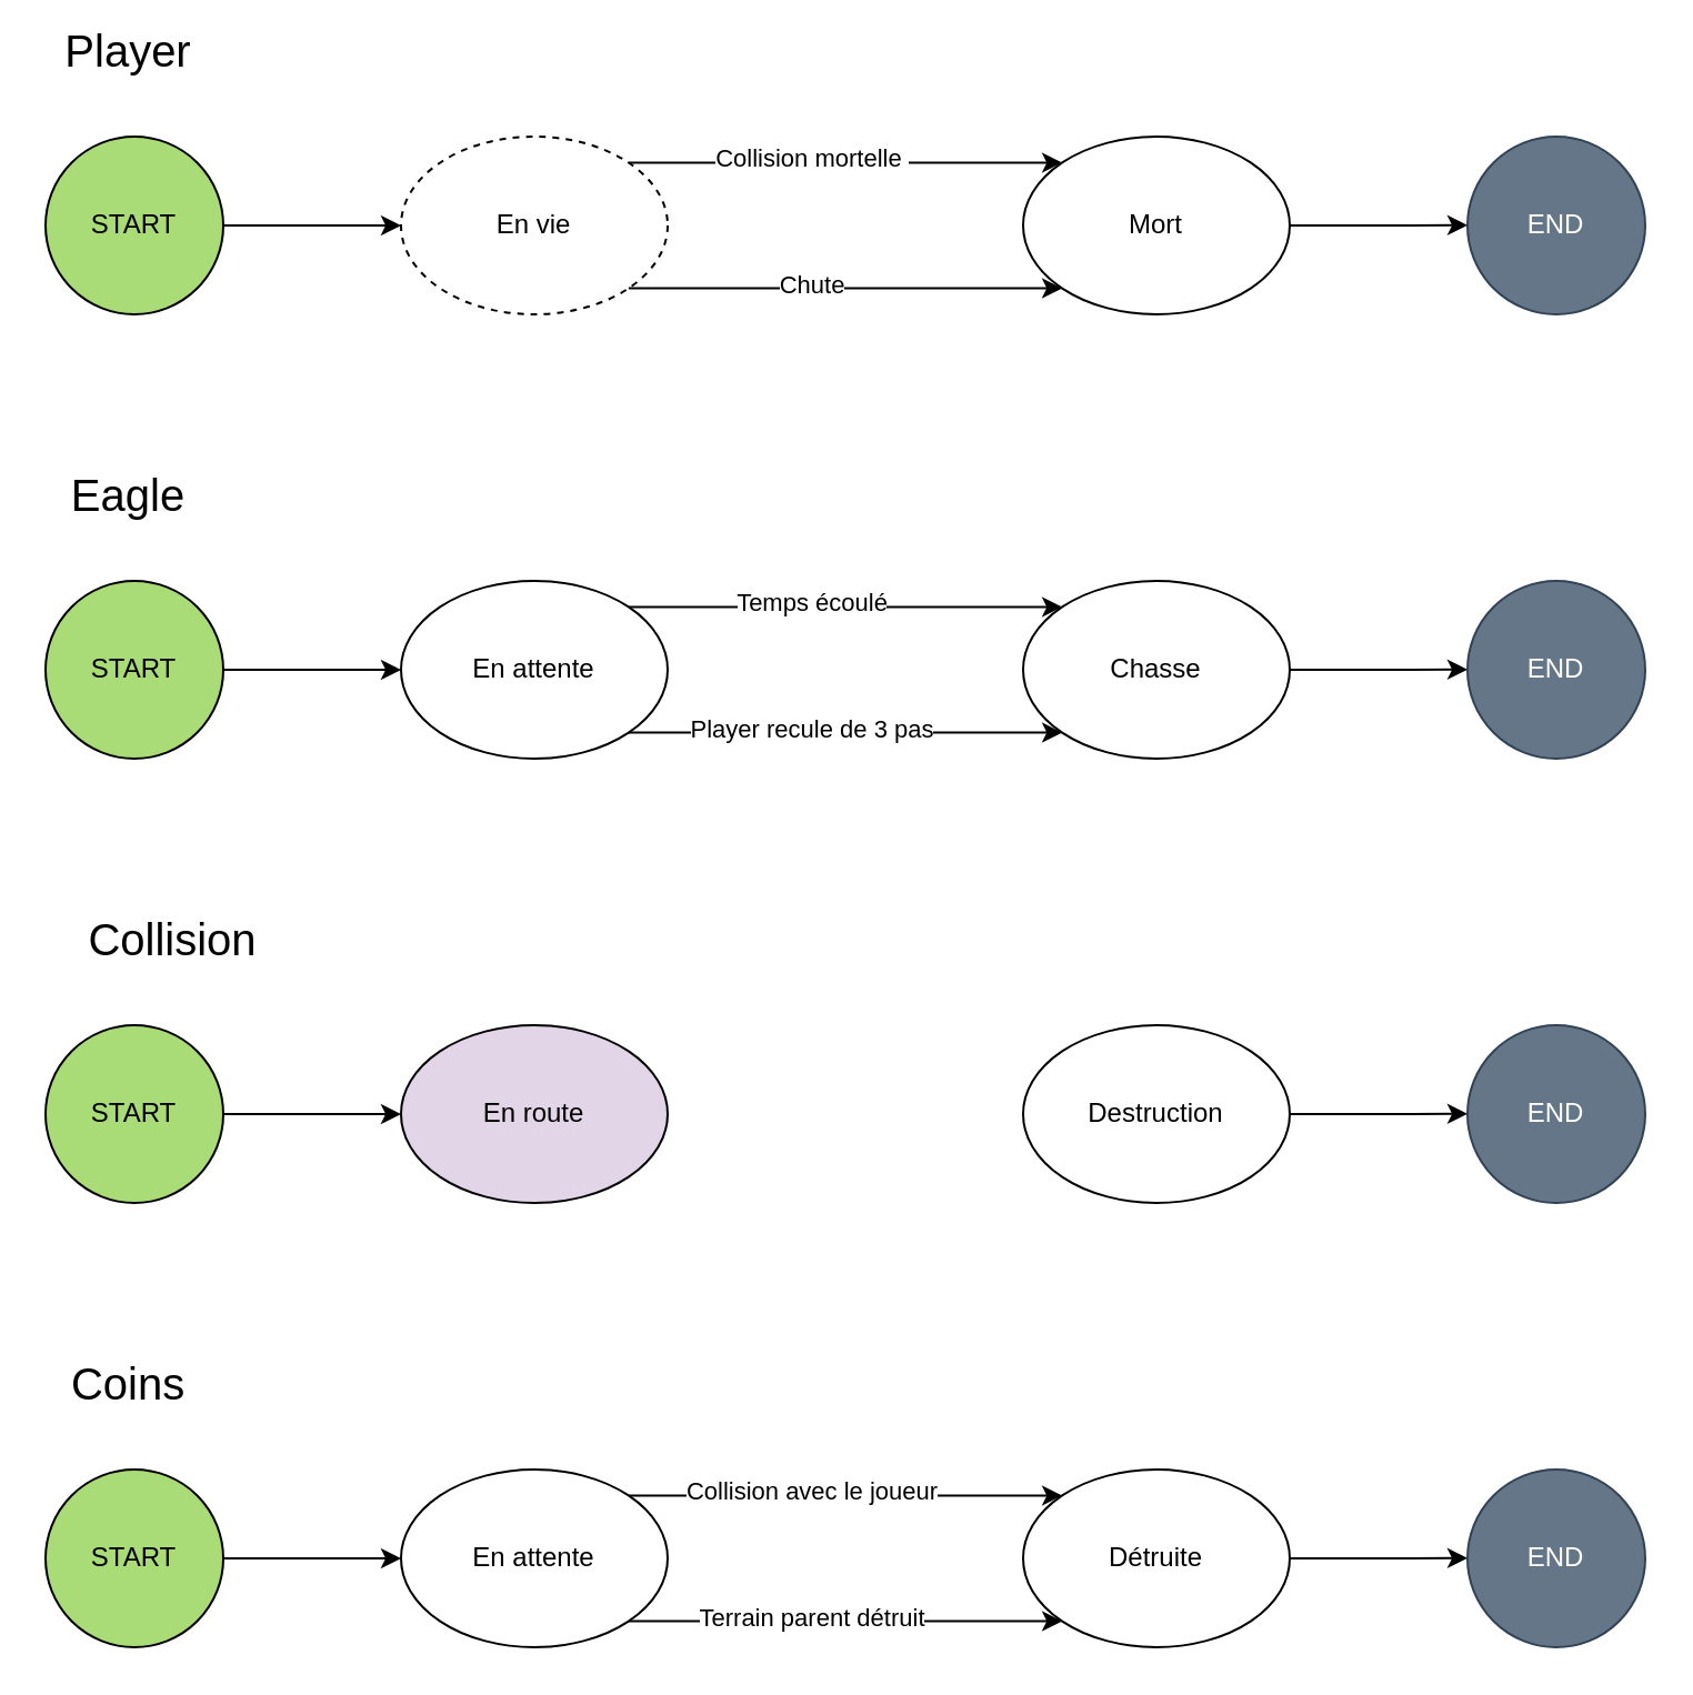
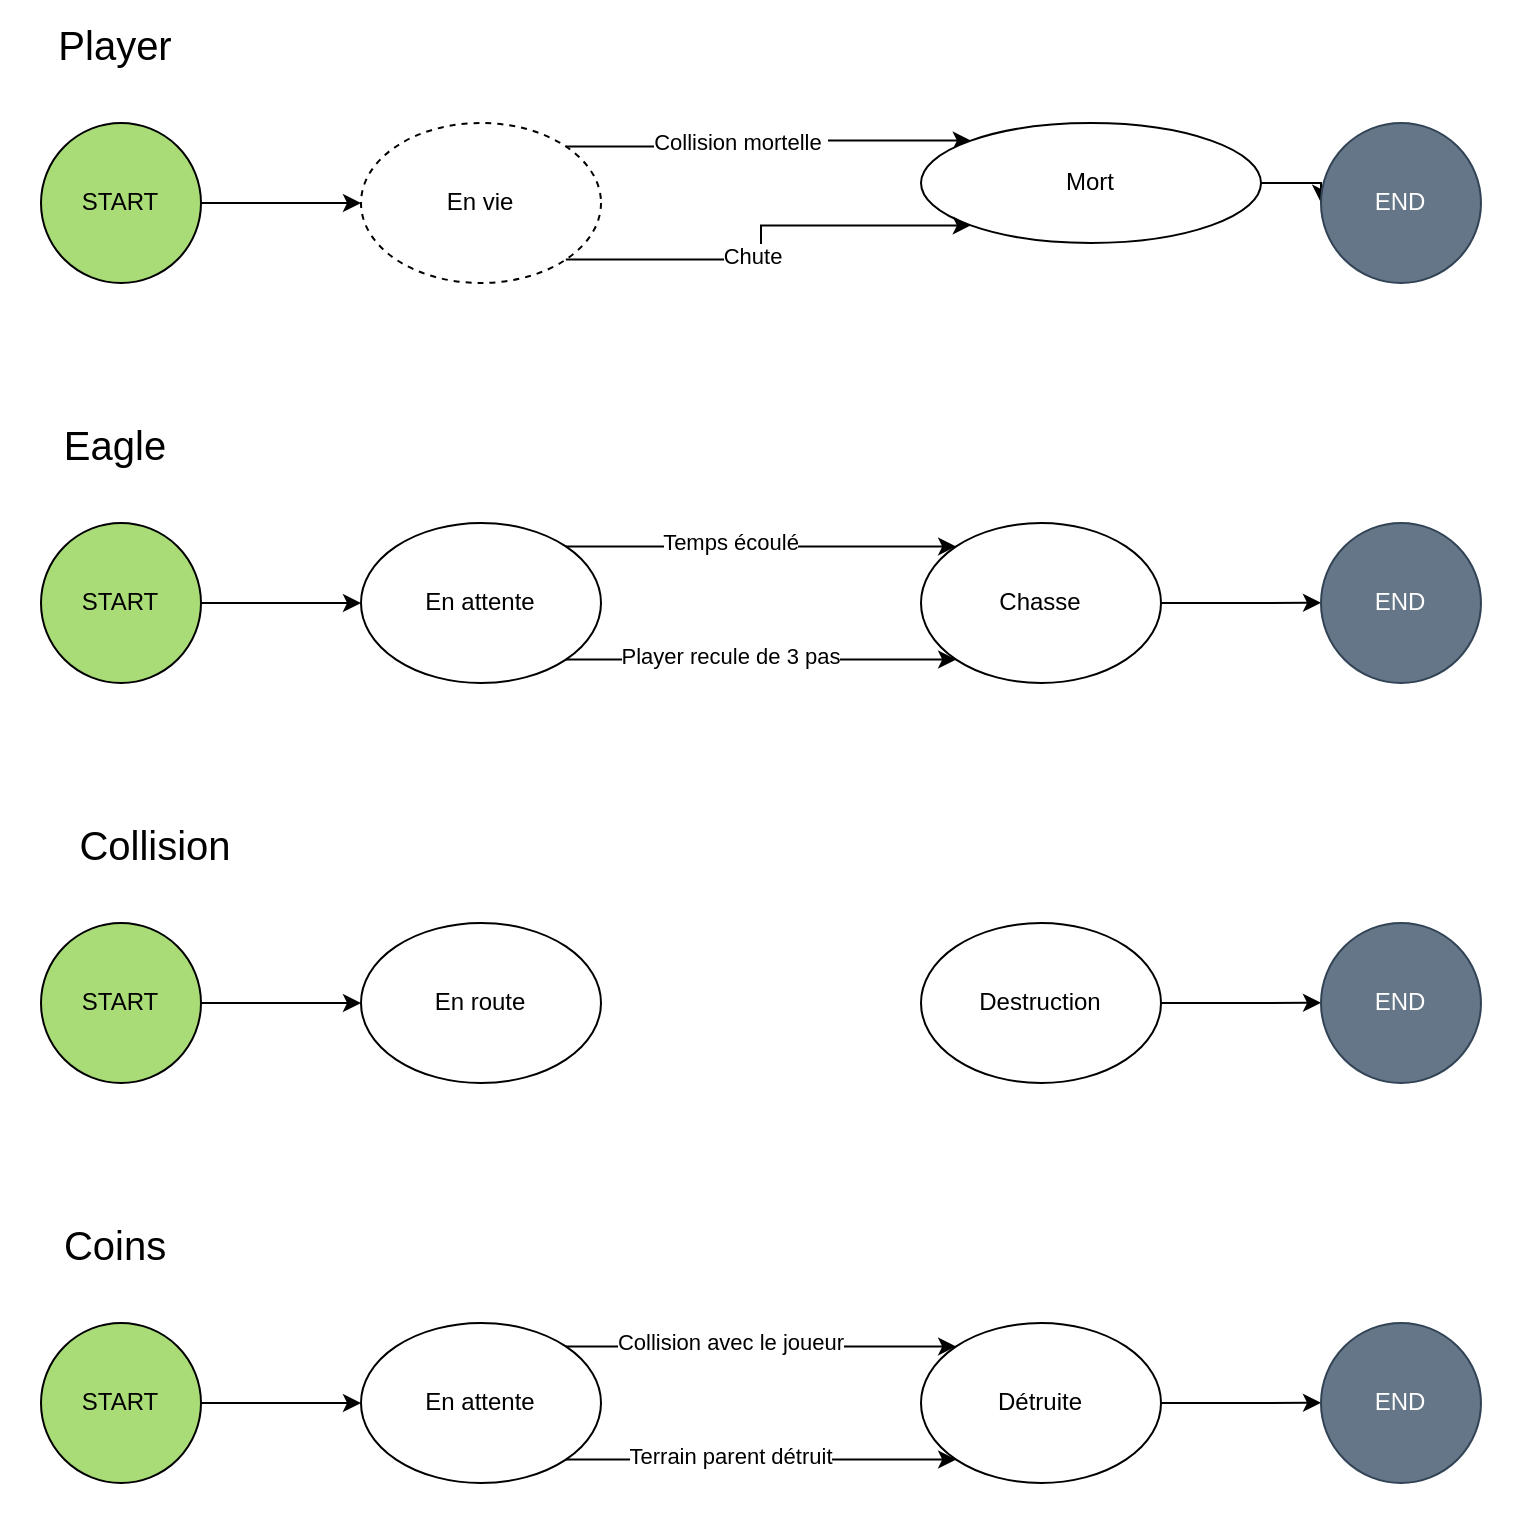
  <mxCell id="0" />
  <mxCell id="1" parent="0" />
  <mxCell id="2" value="START" style="ellipse;whiteSpace=wrap;html=1;fillColor=#a9dc76;" parent="1" vertex="1" connectable="0"><mxGeometry x="20" y="61" width="80" height="80" as="geometry" /></mxCell>
  <mxCell id="3" style="edgeStyle=orthogonalEdgeStyle;rounded=0;orthogonalLoop=1;jettySize=auto;html=1;exitX=0;exitY=0.5;exitDx=0;exitDy=0;endArrow=none;endFill=0;startArrow=classic;startFill=1;" parent="1" source="4" edge="1"><mxGeometry relative="1" as="geometry"><mxPoint x="100" y="101" as="targetPoint" /><mxPoint x="170" y="261" as="sourcePoint" /></mxGeometry></mxCell>
  <mxCell id="4" value="En vie" style="ellipse;whiteSpace=wrap;html=1;dashed=1;" parent="1" vertex="1"><mxGeometry x="180" y="61" width="120" height="80" as="geometry" /></mxCell>
  <mxCell id="5" value="" style="edgeStyle=orthogonalEdgeStyle;rounded=0;orthogonalLoop=1;jettySize=auto;html=1;exitX=1;exitY=0;exitDx=0;exitDy=0;entryX=0;entryY=0;entryDx=0;entryDy=0;" parent="1" source="4" target="8" edge="1"><mxGeometry relative="1" as="geometry"><mxPoint x="300" y="101" as="sourcePoint" /><mxPoint x="500" y="381" as="targetPoint" /><Array as="points" /></mxGeometry></mxCell>
  <mxCell id="6" value="Collision mortelle&amp;nbsp;" style="edgeLabel;html=1;align=center;verticalAlign=middle;resizable=0;points=[];" parent="5" vertex="1" connectable="0"><mxGeometry x="-0.155" y="2" relative="1" as="geometry"><mxPoint as="offset" /></mxGeometry></mxCell>
  <mxCell id="7" style="edgeStyle=orthogonalEdgeStyle;rounded=0;orthogonalLoop=1;jettySize=auto;html=1;exitX=1;exitY=0.5;exitDx=0;exitDy=0;" parent="1" source="8" edge="1"><mxGeometry relative="1" as="geometry"><mxPoint x="660" y="100.895" as="targetPoint" /></mxGeometry></mxCell>
- <mxCell id="8" value="Mort" style="ellipse;whiteSpace=wrap;html=1;" parent="1" vertex="1"><mxGeometry x="460" y="61" width="120" height="80" as="geometry" /></mxCell>
+ <mxCell id="8" value="Mort" style="ellipse;whiteSpace=wrap;html=1;" parent="1" vertex="1"><mxGeometry x="460" y="61" width="170" height="60" as="geometry" /></mxCell>
  <mxCell id="9" value="" style="edgeStyle=orthogonalEdgeStyle;rounded=0;orthogonalLoop=1;jettySize=auto;html=1;exitX=1;exitY=1;exitDx=0;exitDy=0;entryX=0;entryY=1;entryDx=0;entryDy=0;" parent="1" source="4" target="8" edge="1"><mxGeometry relative="1" as="geometry"><mxPoint x="292" y="83" as="sourcePoint" /><mxPoint x="488" y="83" as="targetPoint" /><Array as="points" /></mxGeometry></mxCell>
  <mxCell id="10" value="Chute" style="edgeLabel;html=1;align=center;verticalAlign=middle;resizable=0;points=[];" parent="9" vertex="1" connectable="0"><mxGeometry x="-0.155" y="2" relative="1" as="geometry"><mxPoint as="offset" /></mxGeometry></mxCell>
  <mxCell id="11" value="END" style="ellipse;whiteSpace=wrap;html=1;fillColor=#647687;fontColor=#ffffff;strokeColor=#314354;" parent="1" vertex="1" connectable="0"><mxGeometry x="660" y="61" width="80" height="80" as="geometry" /></mxCell>
  <mxCell id="12" value="START" style="ellipse;whiteSpace=wrap;html=1;fillColor=#a9dc76;" parent="1" vertex="1" connectable="0"><mxGeometry x="20" y="261" width="80" height="80" as="geometry" /></mxCell>
  <mxCell id="13" style="edgeStyle=orthogonalEdgeStyle;rounded=0;orthogonalLoop=1;jettySize=auto;html=1;exitX=0;exitY=0.5;exitDx=0;exitDy=0;endArrow=none;endFill=0;startArrow=classic;startFill=1;" parent="1" source="14" edge="1"><mxGeometry relative="1" as="geometry"><mxPoint x="100" y="301" as="targetPoint" /><mxPoint x="170" y="461" as="sourcePoint" /></mxGeometry></mxCell>
  <mxCell id="14" value="En attente" style="ellipse;whiteSpace=wrap;html=1;" parent="1" vertex="1"><mxGeometry x="180" y="261" width="120" height="80" as="geometry" /></mxCell>
  <mxCell id="15" value="" style="edgeStyle=orthogonalEdgeStyle;rounded=0;orthogonalLoop=1;jettySize=auto;html=1;exitX=1;exitY=0;exitDx=0;exitDy=0;entryX=0;entryY=0;entryDx=0;entryDy=0;" parent="1" source="14" target="18" edge="1"><mxGeometry relative="1" as="geometry"><mxPoint x="300" y="301" as="sourcePoint" /><mxPoint x="500" y="581" as="targetPoint" /><Array as="points" /></mxGeometry></mxCell>
  <mxCell id="16" value="Temps écoulé" style="edgeLabel;html=1;align=center;verticalAlign=middle;resizable=0;points=[];" parent="15" vertex="1" connectable="0"><mxGeometry x="-0.155" y="2" relative="1" as="geometry"><mxPoint as="offset" /></mxGeometry></mxCell>
  <mxCell id="17" style="edgeStyle=orthogonalEdgeStyle;rounded=0;orthogonalLoop=1;jettySize=auto;html=1;exitX=1;exitY=0.5;exitDx=0;exitDy=0;" parent="1" source="18" edge="1"><mxGeometry relative="1" as="geometry"><mxPoint x="660" y="300.895" as="targetPoint" /></mxGeometry></mxCell>
  <mxCell id="18" value="Chasse" style="ellipse;whiteSpace=wrap;html=1;" parent="1" vertex="1"><mxGeometry x="460" y="261" width="120" height="80" as="geometry" /></mxCell>
  <mxCell id="19" value="" style="edgeStyle=orthogonalEdgeStyle;rounded=0;orthogonalLoop=1;jettySize=auto;html=1;exitX=1;exitY=1;exitDx=0;exitDy=0;entryX=0;entryY=1;entryDx=0;entryDy=0;" parent="1" source="14" target="18" edge="1"><mxGeometry relative="1" as="geometry"><mxPoint x="292" y="283" as="sourcePoint" /><mxPoint x="488" y="283" as="targetPoint" /><Array as="points" /></mxGeometry></mxCell>
  <mxCell id="20" value="Player recule de 3 pas" style="edgeLabel;html=1;align=center;verticalAlign=middle;resizable=0;points=[];" parent="19" vertex="1" connectable="0"><mxGeometry x="-0.155" y="2" relative="1" as="geometry"><mxPoint as="offset" /></mxGeometry></mxCell>
  <mxCell id="21" value="END" style="ellipse;whiteSpace=wrap;html=1;fillColor=#647687;fontColor=#ffffff;strokeColor=#314354;" parent="1" vertex="1" connectable="0"><mxGeometry x="660" y="261" width="80" height="80" as="geometry" /></mxCell>
  <mxCell id="22" value="Player" style="edgeLabel;html=1;align=center;verticalAlign=middle;resizable=0;points=[];fontSize=20;" parent="1" vertex="1" connectable="0"><mxGeometry x="60.002" y="20.996" as="geometry"><mxPoint x="-4" y="1" as="offset" /></mxGeometry></mxCell>
  <mxCell id="23" value="Eagle" style="edgeLabel;html=1;align=center;verticalAlign=middle;resizable=0;points=[];fontSize=20;" parent="1" vertex="1" connectable="0"><mxGeometry x="60.002" y="220.996" as="geometry"><mxPoint x="-4" y="1" as="offset" /></mxGeometry></mxCell>
  <mxCell id="24" value="START" style="ellipse;whiteSpace=wrap;html=1;fillColor=#a9dc76;" parent="1" vertex="1" connectable="0"><mxGeometry x="20" y="461" width="80" height="80" as="geometry" /></mxCell>
  <mxCell id="25" style="edgeStyle=orthogonalEdgeStyle;rounded=0;orthogonalLoop=1;jettySize=auto;html=1;exitX=0;exitY=0.5;exitDx=0;exitDy=0;endArrow=none;endFill=0;startArrow=classic;startFill=1;" parent="1" source="26" edge="1"><mxGeometry relative="1" as="geometry"><mxPoint x="100" y="501" as="targetPoint" /><mxPoint x="170" y="661" as="sourcePoint" /></mxGeometry></mxCell>
- <mxCell id="26" value="En route" style="ellipse;whiteSpace=wrap;html=1;fillColor=#e1d5e7;" parent="1" vertex="1"><mxGeometry x="180" y="461" width="120" height="80" as="geometry" /></mxCell>
+ <mxCell id="26" value="En route" style="ellipse;whiteSpace=wrap;html=1;" parent="1" vertex="1"><mxGeometry x="180" y="461" width="120" height="80" as="geometry" /></mxCell>
  <mxCell id="27" style="edgeStyle=orthogonalEdgeStyle;rounded=0;orthogonalLoop=1;jettySize=auto;html=1;exitX=1;exitY=0.5;exitDx=0;exitDy=0;" parent="1" source="28" edge="1"><mxGeometry relative="1" as="geometry"><mxPoint x="660" y="500.895" as="targetPoint" /></mxGeometry></mxCell>
  <mxCell id="28" value="Destruction" style="ellipse;whiteSpace=wrap;html=1;" parent="1" vertex="1"><mxGeometry x="460" y="461" width="120" height="80" as="geometry" /></mxCell>
  <mxCell id="29" value="END" style="ellipse;whiteSpace=wrap;html=1;fillColor=#647687;fontColor=#ffffff;strokeColor=#314354;" parent="1" vertex="1" connectable="0"><mxGeometry x="660" y="461" width="80" height="80" as="geometry" /></mxCell>
  <mxCell id="30" value="Collision" style="edgeLabel;html=1;align=center;verticalAlign=middle;resizable=0;points=[];fontSize=20;" parent="1" vertex="1" connectable="0"><mxGeometry x="80.002" y="420.996" as="geometry"><mxPoint x="-4" y="1" as="offset" /></mxGeometry></mxCell>
  <mxCell id="31" value="START" style="ellipse;whiteSpace=wrap;html=1;fillColor=#a9dc76;" parent="1" vertex="1" connectable="0"><mxGeometry x="20" y="661" width="80" height="80" as="geometry" /></mxCell>
  <mxCell id="32" style="edgeStyle=orthogonalEdgeStyle;rounded=0;orthogonalLoop=1;jettySize=auto;html=1;exitX=0;exitY=0.5;exitDx=0;exitDy=0;endArrow=none;endFill=0;startArrow=classic;startFill=1;" parent="1" source="33" edge="1"><mxGeometry relative="1" as="geometry"><mxPoint x="100" y="701" as="targetPoint" /><mxPoint x="170" y="861" as="sourcePoint" /></mxGeometry></mxCell>
  <mxCell id="33" value="En attente" style="ellipse;whiteSpace=wrap;html=1;" parent="1" vertex="1"><mxGeometry x="180" y="661" width="120" height="80" as="geometry" /></mxCell>
  <mxCell id="34" value="" style="edgeStyle=orthogonalEdgeStyle;rounded=0;orthogonalLoop=1;jettySize=auto;html=1;exitX=1;exitY=0;exitDx=0;exitDy=0;entryX=0;entryY=0;entryDx=0;entryDy=0;" parent="1" source="33" target="37" edge="1"><mxGeometry relative="1" as="geometry"><mxPoint x="300" y="701" as="sourcePoint" /><mxPoint x="500" y="981" as="targetPoint" /><Array as="points" /></mxGeometry></mxCell>
  <mxCell id="35" value="Collision avec le joueur" style="edgeLabel;html=1;align=center;verticalAlign=middle;resizable=0;points=[];" parent="34" vertex="1" connectable="0"><mxGeometry x="-0.155" y="2" relative="1" as="geometry"><mxPoint as="offset" /></mxGeometry></mxCell>
  <mxCell id="36" style="edgeStyle=orthogonalEdgeStyle;rounded=0;orthogonalLoop=1;jettySize=auto;html=1;exitX=1;exitY=0.5;exitDx=0;exitDy=0;" parent="1" source="37" edge="1"><mxGeometry relative="1" as="geometry"><mxPoint x="660" y="700.895" as="targetPoint" /></mxGeometry></mxCell>
  <mxCell id="37" value="Détruite" style="ellipse;whiteSpace=wrap;html=1;" parent="1" vertex="1"><mxGeometry x="460" y="661" width="120" height="80" as="geometry" /></mxCell>
  <mxCell id="38" value="" style="edgeStyle=orthogonalEdgeStyle;rounded=0;orthogonalLoop=1;jettySize=auto;html=1;exitX=1;exitY=1;exitDx=0;exitDy=0;entryX=0;entryY=1;entryDx=0;entryDy=0;" parent="1" source="33" target="37" edge="1"><mxGeometry relative="1" as="geometry"><mxPoint x="292" y="683" as="sourcePoint" /><mxPoint x="488" y="683" as="targetPoint" /><Array as="points" /></mxGeometry></mxCell>
  <mxCell id="39" value="Terrain parent détruit" style="edgeLabel;html=1;align=center;verticalAlign=middle;resizable=0;points=[];" parent="38" vertex="1" connectable="0"><mxGeometry x="-0.155" y="2" relative="1" as="geometry"><mxPoint as="offset" /></mxGeometry></mxCell>
  <mxCell id="40" value="END" style="ellipse;whiteSpace=wrap;html=1;fillColor=#647687;fontColor=#ffffff;strokeColor=#314354;" parent="1" vertex="1" connectable="0"><mxGeometry x="660" y="661" width="80" height="80" as="geometry" /></mxCell>
  <mxCell id="41" value="Coins" style="edgeLabel;html=1;align=center;verticalAlign=middle;resizable=0;points=[];fontSize=20;" parent="1" vertex="1" connectable="0"><mxGeometry x="60.002" y="620.996" as="geometry"><mxPoint x="-4" y="1" as="offset" /></mxGeometry></mxCell>
